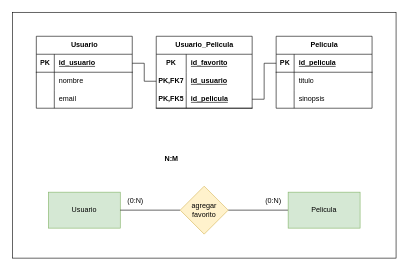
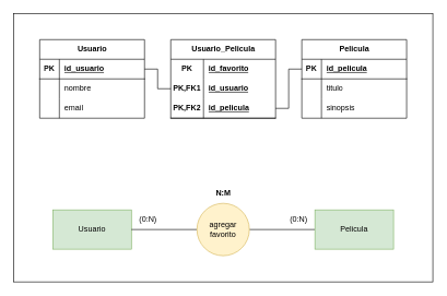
  <mxCell id="0" />
  <mxCell id="1" parent="0" />
  <mxCell id="2" value="" style="group" vertex="1" connectable="0" parent="1"><mxGeometry width="640" height="410" as="geometry" x="20" y="20" /></mxCell>
  <mxCell id="3" value="" style="rounded=0;whiteSpace=wrap;html=1;" vertex="1" parent="2"><mxGeometry width="640" height="410" as="geometry" /></mxCell>
  <mxCell id="4" value="Usuario" style="rounded=0;whiteSpace=wrap;html=1;fillColor=#d5e8d4;strokeColor=#82b366;" vertex="1" parent="2"><mxGeometry x="60" y="300" width="120" height="60" as="geometry" /></mxCell>
  <mxCell id="5" style="edgeStyle=orthogonalEdgeStyle;rounded=0;orthogonalLoop=1;jettySize=auto;html=1;exitX=1;exitY=0.5;exitDx=0;exitDy=0;entryX=0;entryY=0.5;entryDx=0;entryDy=0;endArrow=none;startFill=0;" edge="1" parent="2" source="7" target="8"><mxGeometry relative="1" as="geometry" /></mxCell>
  <mxCell id="6" style="edgeStyle=orthogonalEdgeStyle;rounded=0;orthogonalLoop=1;jettySize=auto;html=1;exitX=0;exitY=0.5;exitDx=0;exitDy=0;entryX=1;entryY=0.5;entryDx=0;entryDy=0;endArrow=none;startFill=0;" edge="1" parent="2" source="7" target="4"><mxGeometry relative="1" as="geometry" /></mxCell>
- <mxCell id="7" value="&lt;div&gt;agregar&lt;/div&gt;&lt;div&gt;favorito&lt;br&gt;&lt;/div&gt;" style="rhombus;whiteSpace=wrap;html=1;fillColor=#fff2cc;strokeColor=#d6b656;" vertex="1" parent="2"><mxGeometry x="280" y="290" width="80" height="80" as="geometry" /></mxCell>
+ <mxCell id="7" value="&lt;div&gt;agregar&lt;/div&gt;&lt;div&gt;favorito&lt;br&gt;&lt;/div&gt;" style="ellipse;whiteSpace=wrap;html=1;fillColor=#fff2cc;strokeColor=#d6b656;" vertex="1" parent="2"><mxGeometry x="280" y="290" width="80" height="80" as="geometry" /></mxCell>
  <mxCell id="8" value="Pelicula" style="rounded=0;whiteSpace=wrap;html=1;fillColor=#d5e8d4;strokeColor=#82b366;" vertex="1" parent="2"><mxGeometry x="460" y="300" width="120" height="60" as="geometry" /></mxCell>
  <mxCell id="9" value="(0:N)" style="text;html=1;align=center;verticalAlign=middle;resizable=0;points=[];autosize=1;strokeColor=none;fillColor=none;" vertex="1" parent="2"><mxGeometry x="410" y="300" width="50" height="30" as="geometry" /></mxCell>
  <mxCell id="10" value="(0:N)" style="text;html=1;align=center;verticalAlign=middle;resizable=0;points=[];autosize=1;strokeColor=none;fillColor=none;" vertex="1" parent="2"><mxGeometry x="180" y="300" width="50" height="30" as="geometry" /></mxCell>
- <mxCell id="11" value="N:M" style="text;html=1;align=center;verticalAlign=middle;resizable=0;points=[];autosize=1;strokeColor=none;fillColor=none;fontStyle=1" vertex="1" parent="2"><mxGeometry x="240" y="230" width="50" height="30" as="geometry" /></mxCell>
+ <mxCell id="11" value="N:M" style="text;html=1;align=center;verticalAlign=middle;resizable=0;points=[];autosize=1;strokeColor=none;fillColor=none;fontStyle=1" vertex="1" parent="2"><mxGeometry x="295" y="260" width="50" height="30" as="geometry" /></mxCell>
  <mxCell id="12" value="Usuario" style="shape=table;startSize=30;container=1;collapsible=1;childLayout=tableLayout;fixedRows=1;rowLines=0;fontStyle=1;align=center;resizeLast=1;html=1;" vertex="1" parent="2"><mxGeometry x="40" y="40" width="160" height="120" as="geometry" /></mxCell>
  <mxCell id="13" value="" style="shape=tableRow;horizontal=0;startSize=0;swimlaneHead=0;swimlaneBody=0;fillColor=none;collapsible=0;dropTarget=0;points=[[0,0.5],[1,0.5]];portConstraint=eastwest;top=0;left=0;right=0;bottom=1;" vertex="1" parent="12"><mxGeometry y="30" width="160" height="30" as="geometry" /></mxCell>
  <mxCell id="14" value="PK" style="shape=partialRectangle;connectable=0;fillColor=none;top=0;left=0;bottom=0;right=0;fontStyle=1;overflow=hidden;whiteSpace=wrap;html=1;" vertex="1" parent="13"><mxGeometry width="30" height="30" as="geometry"><mxRectangle width="30" height="30" as="alternateBounds" /></mxGeometry></mxCell>
  <mxCell id="15" value="id_usuario" style="shape=partialRectangle;connectable=0;fillColor=none;top=0;left=0;bottom=0;right=0;align=left;spacingLeft=6;fontStyle=5;overflow=hidden;whiteSpace=wrap;html=1;" vertex="1" parent="13"><mxGeometry x="30" width="130" height="30" as="geometry"><mxRectangle width="130" height="30" as="alternateBounds" /></mxGeometry></mxCell>
  <mxCell id="16" value="" style="shape=tableRow;horizontal=0;startSize=0;swimlaneHead=0;swimlaneBody=0;fillColor=none;collapsible=0;dropTarget=0;points=[[0,0.5],[1,0.5]];portConstraint=eastwest;top=0;left=0;right=0;bottom=0;" vertex="1" parent="12"><mxGeometry y="60" width="160" height="30" as="geometry" /></mxCell>
  <mxCell id="17" value="" style="shape=partialRectangle;connectable=0;fillColor=none;top=0;left=0;bottom=0;right=0;editable=1;overflow=hidden;whiteSpace=wrap;html=1;" vertex="1" parent="16"><mxGeometry width="30" height="30" as="geometry"><mxRectangle width="30" height="30" as="alternateBounds" /></mxGeometry></mxCell>
  <mxCell id="18" value="nombre" style="shape=partialRectangle;connectable=0;fillColor=none;top=0;left=0;bottom=0;right=0;align=left;spacingLeft=6;overflow=hidden;whiteSpace=wrap;html=1;" vertex="1" parent="16"><mxGeometry x="30" width="130" height="30" as="geometry"><mxRectangle width="130" height="30" as="alternateBounds" /></mxGeometry></mxCell>
  <mxCell id="19" value="" style="shape=tableRow;horizontal=0;startSize=0;swimlaneHead=0;swimlaneBody=0;fillColor=none;collapsible=0;dropTarget=0;points=[[0,0.5],[1,0.5]];portConstraint=eastwest;top=0;left=0;right=0;bottom=0;" vertex="1" parent="12"><mxGeometry y="90" width="160" height="30" as="geometry" /></mxCell>
  <mxCell id="20" value="" style="shape=partialRectangle;connectable=0;fillColor=none;top=0;left=0;bottom=0;right=0;editable=1;overflow=hidden;whiteSpace=wrap;html=1;" vertex="1" parent="19"><mxGeometry width="30" height="30" as="geometry"><mxRectangle width="30" height="30" as="alternateBounds" /></mxGeometry></mxCell>
  <mxCell id="21" value="email" style="shape=partialRectangle;connectable=0;fillColor=none;top=0;left=0;bottom=0;right=0;align=left;spacingLeft=6;overflow=hidden;whiteSpace=wrap;html=1;" vertex="1" parent="19"><mxGeometry x="30" width="130" height="30" as="geometry"><mxRectangle width="130" height="30" as="alternateBounds" /></mxGeometry></mxCell>
  <mxCell id="22" value="Pelicula" style="shape=table;startSize=30;container=1;collapsible=1;childLayout=tableLayout;fixedRows=1;rowLines=0;fontStyle=1;align=center;resizeLast=1;html=1;" vertex="1" parent="2"><mxGeometry x="440" y="40" width="160" height="120" as="geometry" /></mxCell>
  <mxCell id="23" value="" style="shape=tableRow;horizontal=0;startSize=0;swimlaneHead=0;swimlaneBody=0;fillColor=none;collapsible=0;dropTarget=0;points=[[0,0.5],[1,0.5]];portConstraint=eastwest;top=0;left=0;right=0;bottom=1;" vertex="1" parent="22"><mxGeometry y="30" width="160" height="30" as="geometry" /></mxCell>
  <mxCell id="24" value="PK" style="shape=partialRectangle;connectable=0;fillColor=none;top=0;left=0;bottom=0;right=0;fontStyle=1;overflow=hidden;whiteSpace=wrap;html=1;" vertex="1" parent="23"><mxGeometry width="30" height="30" as="geometry"><mxRectangle width="30" height="30" as="alternateBounds" /></mxGeometry></mxCell>
  <mxCell id="25" value="id_pelicula" style="shape=partialRectangle;connectable=0;fillColor=none;top=0;left=0;bottom=0;right=0;align=left;spacingLeft=6;fontStyle=5;overflow=hidden;whiteSpace=wrap;html=1;" vertex="1" parent="23"><mxGeometry x="30" width="130" height="30" as="geometry"><mxRectangle width="130" height="30" as="alternateBounds" /></mxGeometry></mxCell>
  <mxCell id="26" value="" style="shape=tableRow;horizontal=0;startSize=0;swimlaneHead=0;swimlaneBody=0;fillColor=none;collapsible=0;dropTarget=0;points=[[0,0.5],[1,0.5]];portConstraint=eastwest;top=0;left=0;right=0;bottom=0;" vertex="1" parent="22"><mxGeometry y="60" width="160" height="30" as="geometry" /></mxCell>
  <mxCell id="27" value="" style="shape=partialRectangle;connectable=0;fillColor=none;top=0;left=0;bottom=0;right=0;editable=1;overflow=hidden;whiteSpace=wrap;html=1;" vertex="1" parent="26"><mxGeometry width="30" height="30" as="geometry"><mxRectangle width="30" height="30" as="alternateBounds" /></mxGeometry></mxCell>
  <mxCell id="28" value="titulo" style="shape=partialRectangle;connectable=0;fillColor=none;top=0;left=0;bottom=0;right=0;align=left;spacingLeft=6;overflow=hidden;whiteSpace=wrap;html=1;" vertex="1" parent="26"><mxGeometry x="30" width="130" height="30" as="geometry"><mxRectangle width="130" height="30" as="alternateBounds" /></mxGeometry></mxCell>
  <mxCell id="29" value="" style="shape=tableRow;horizontal=0;startSize=0;swimlaneHead=0;swimlaneBody=0;fillColor=none;collapsible=0;dropTarget=0;points=[[0,0.5],[1,0.5]];portConstraint=eastwest;top=0;left=0;right=0;bottom=0;" vertex="1" parent="22"><mxGeometry y="90" width="160" height="30" as="geometry" /></mxCell>
  <mxCell id="30" value="" style="shape=partialRectangle;connectable=0;fillColor=none;top=0;left=0;bottom=0;right=0;editable=1;overflow=hidden;whiteSpace=wrap;html=1;" vertex="1" parent="29"><mxGeometry width="30" height="30" as="geometry"><mxRectangle width="30" height="30" as="alternateBounds" /></mxGeometry></mxCell>
  <mxCell id="31" value="sinopsis" style="shape=partialRectangle;connectable=0;fillColor=none;top=0;left=0;bottom=0;right=0;align=left;spacingLeft=6;overflow=hidden;whiteSpace=wrap;html=1;" vertex="1" parent="29"><mxGeometry x="30" width="130" height="30" as="geometry"><mxRectangle width="130" height="30" as="alternateBounds" /></mxGeometry></mxCell>
  <mxCell id="32" value="Usuario_Pelicula" style="shape=table;startSize=30;container=1;collapsible=1;childLayout=tableLayout;fixedRows=1;rowLines=0;fontStyle=1;align=center;resizeLast=1;html=1;" vertex="1" parent="2"><mxGeometry x="240" y="40" width="160" height="120" as="geometry" /></mxCell>
  <mxCell id="33" value="" style="shape=tableRow;horizontal=0;startSize=0;swimlaneHead=0;swimlaneBody=0;fillColor=none;collapsible=0;dropTarget=0;points=[[0,0.5],[1,0.5]];portConstraint=eastwest;top=0;left=0;right=0;bottom=0;" vertex="1" parent="32"><mxGeometry y="30" width="160" height="30" as="geometry" /></mxCell>
  <mxCell id="34" value="PK" style="shape=partialRectangle;connectable=0;fillColor=none;top=0;left=0;bottom=0;right=0;fontStyle=1;overflow=hidden;whiteSpace=wrap;html=1;" vertex="1" parent="33"><mxGeometry width="50" height="30" as="geometry"><mxRectangle width="50" height="30" as="alternateBounds" /></mxGeometry></mxCell>
  <mxCell id="35" value="id_favorito" style="shape=partialRectangle;connectable=0;fillColor=none;top=0;left=0;bottom=0;right=0;align=left;spacingLeft=6;fontStyle=5;overflow=hidden;whiteSpace=wrap;html=1;" vertex="1" parent="33"><mxGeometry x="50" width="110" height="30" as="geometry"><mxRectangle width="110" height="30" as="alternateBounds" /></mxGeometry></mxCell>
  <mxCell id="36" value="" style="shape=tableRow;horizontal=0;startSize=0;swimlaneHead=0;swimlaneBody=0;fillColor=none;collapsible=0;dropTarget=0;points=[[0,0.5],[1,0.5]];portConstraint=eastwest;top=0;left=0;right=0;bottom=0;" vertex="1" parent="32"><mxGeometry y="60" width="160" height="30" as="geometry" /></mxCell>
- <mxCell id="37" value="PK,FK7" style="shape=partialRectangle;connectable=0;fillColor=none;top=0;left=0;bottom=0;right=0;fontStyle=1;overflow=hidden;whiteSpace=wrap;html=1;" vertex="1" parent="36"><mxGeometry width="50" height="30" as="geometry"><mxRectangle width="50" height="30" as="alternateBounds" /></mxGeometry></mxCell>
+ <mxCell id="37" value="PK,FK1" style="shape=partialRectangle;connectable=0;fillColor=none;top=0;left=0;bottom=0;right=0;fontStyle=1;overflow=hidden;whiteSpace=wrap;html=1;" vertex="1" parent="36"><mxGeometry width="50" height="30" as="geometry"><mxRectangle width="50" height="30" as="alternateBounds" /></mxGeometry></mxCell>
  <mxCell id="38" value="id_usuario" style="shape=partialRectangle;connectable=0;fillColor=none;top=0;left=0;bottom=0;right=0;align=left;spacingLeft=6;fontStyle=5;overflow=hidden;whiteSpace=wrap;html=1;" vertex="1" parent="36"><mxGeometry x="50" width="110" height="30" as="geometry"><mxRectangle width="110" height="30" as="alternateBounds" /></mxGeometry></mxCell>
  <mxCell id="39" value="" style="shape=tableRow;horizontal=0;startSize=0;swimlaneHead=0;swimlaneBody=0;fillColor=none;collapsible=0;dropTarget=0;points=[[0,0.5],[1,0.5]];portConstraint=eastwest;top=0;left=0;right=0;bottom=1;" vertex="1" parent="32"><mxGeometry y="90" width="160" height="30" as="geometry" /></mxCell>
- <mxCell id="40" value="PK,FK5" style="shape=partialRectangle;connectable=0;fillColor=none;top=0;left=0;bottom=0;right=0;fontStyle=1;overflow=hidden;whiteSpace=wrap;html=1;" vertex="1" parent="39"><mxGeometry width="50" height="30" as="geometry"><mxRectangle width="50" height="30" as="alternateBounds" /></mxGeometry></mxCell>
+ <mxCell id="40" value="PK,FK2" style="shape=partialRectangle;connectable=0;fillColor=none;top=0;left=0;bottom=0;right=0;fontStyle=1;overflow=hidden;whiteSpace=wrap;html=1;" vertex="1" parent="39"><mxGeometry width="50" height="30" as="geometry"><mxRectangle width="50" height="30" as="alternateBounds" /></mxGeometry></mxCell>
  <mxCell id="41" value="id_pelicula" style="shape=partialRectangle;connectable=0;fillColor=none;top=0;left=0;bottom=0;right=0;align=left;spacingLeft=6;fontStyle=5;overflow=hidden;whiteSpace=wrap;html=1;" vertex="1" parent="39"><mxGeometry x="50" width="110" height="30" as="geometry"><mxRectangle width="110" height="30" as="alternateBounds" /></mxGeometry></mxCell>
  <mxCell id="42" style="edgeStyle=orthogonalEdgeStyle;rounded=0;orthogonalLoop=1;jettySize=auto;html=1;exitX=1;exitY=0.5;exitDx=0;exitDy=0;entryX=0;entryY=0.5;entryDx=0;entryDy=0;endArrow=none;startFill=0;" edge="1" parent="2" source="13" target="36"><mxGeometry relative="1" as="geometry" /></mxCell>
  <mxCell id="43" style="edgeStyle=orthogonalEdgeStyle;rounded=0;orthogonalLoop=1;jettySize=auto;html=1;exitX=0;exitY=0.5;exitDx=0;exitDy=0;entryX=1;entryY=0.5;entryDx=0;entryDy=0;endArrow=none;startFill=0;" edge="1" parent="2" source="23" target="39"><mxGeometry relative="1" as="geometry" /></mxCell>
